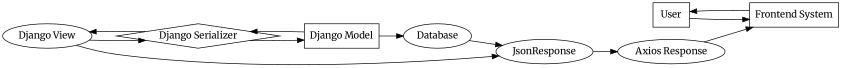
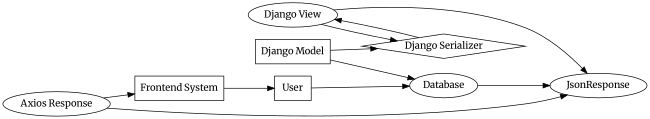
  digraph {
    fontname=Merriweather
    rankdir=LR
    node [fontname=Merriweather shape=ellipse]
    edge [fontname=Merriweather]
    User [shape=box]
    "Frontend System" [shape=box]
    "Django View"
    "Django Serializer" [shape=diamond]
    JsonResponse
    "Django Model" [shape=box]
    "Axios Response"
    Database
-   User -> "Frontend System"
+   User -> Database
    "Frontend System" -> User
    "Django View" -> "Django Serializer"
    "Django View" -> JsonResponse
    "Django Serializer" -> "Django View"
-   "Django Serializer" -> "Django Model"
-   JsonResponse -> "Axios Response"
+   "Axios Response" -> JsonResponse
    "Django Model" -> "Django Serializer"
    "Django Model" -> Database
    "Axios Response" -> "Frontend System"
    Database -> JsonResponse
  }
